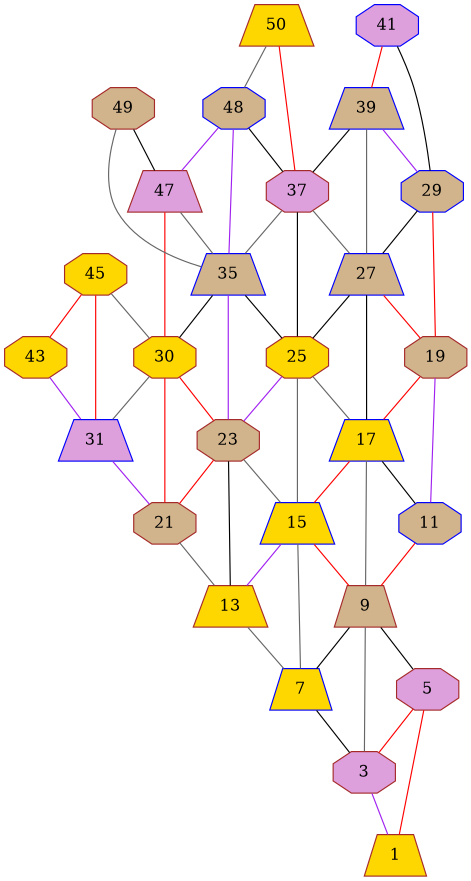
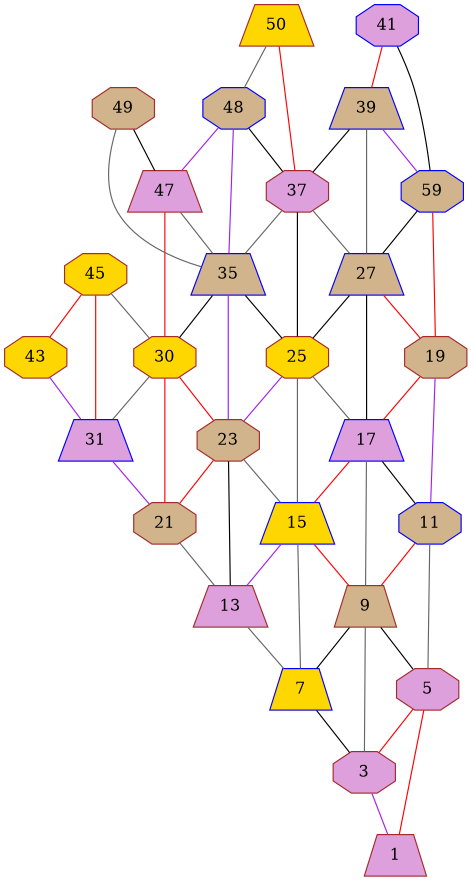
  graph {
    node [color=brown fillcolor=tan shape=octagon style=filled]
    edge [color=gray40]
    3 [fillcolor=plum]
-   1 [fillcolor=gold shape=trapezium]
+   1 [fillcolor=plum shape=trapezium]
    5 [fillcolor=plum]
    7 [color=blue fillcolor=gold shape=trapezium]
    9 [shape=trapezium]
    11 [color=blue]
-   13 [fillcolor=gold shape=trapezium]
+   13 [fillcolor=plum shape=trapezium]
    15 [color=blue fillcolor=gold shape=trapezium]
-   17 [color=blue fillcolor=gold shape=trapezium]
+   17 [color=blue fillcolor=plum shape=trapezium]
    19
    21
    23
    25 [fillcolor=gold]
    27 [color=blue shape=trapezium]
-   29 [color=blue]
+   29 [color=blue label=59]
    31 [color=blue fillcolor=plum shape=trapezium]
    n17 [fillcolor=gold label=30]
    35 [color=blue shape=trapezium]
    37 [fillcolor=plum]
    39 [color=blue shape=trapezium]
    41 [color=blue fillcolor=plum]
    43 [fillcolor=gold]
    45 [fillcolor=gold]
    47 [fillcolor=plum shape=trapezium]
    48 [color=blue]
    49
    50 [fillcolor=gold shape=trapezium]
    3 -- 1 [color=purple]
    5 -- 3 [color=red]
    5 -- 1 [color=red]
    7 -- 3 [color=black]
    9 -- 3
    9 -- 5 [color=black]
    9 -- 7 [color=black]
+   11 -- 5
    11 -- 9 [color=red]
    13 -- 7
    15 -- 7
    15 -- 9 [color=red]
    15 -- 13 [color=purple]
    17 -- 9
    17 -- 11 [color=black]
    17 -- 15 [color=red]
    19 -- 11 [color=purple]
    19 -- 17 [color=red]
    21 -- 13
    23 -- 13 [color=black]
    23 -- 15
    23 -- 21 [color=red]
    25 -- 15
    25 -- 17
    25 -- 23 [color=purple]
    27 -- 17 [color=black]
    27 -- 19 [color=red]
    27 -- 25 [color=black]
    29 -- 19 [color=red]
    29 -- 27 [color=black]
    31 -- 21 [color=purple]
    n17 -- 21 [color=red]
    n17 -- 23 [color=red]
    n17 -- 31
    35 -- 23 [color=purple]
    35 -- 25 [color=black]
    35 -- n17 [color=black]
    37 -- 25 [color=black]
    37 -- 27
    37 -- 35
    39 -- 27
    39 -- 29 [color=purple]
    39 -- 37 [color=black]
    41 -- 29 [color=black]
    41 -- 39 [color=red]
    43 -- 31 [color=purple]
    45 -- 31 [color=red]
    45 -- n17
    45 -- 43 [color=red]
    47 -- n17 [color=red]
    47 -- 35
    48 -- 35 [color=purple]
    48 -- 37 [color=black]
    48 -- 47 [color=purple]
    49 -- 35
    49 -- 47 [color=black]
    50 -- 37 [color=red]
    50 -- 48
  }
